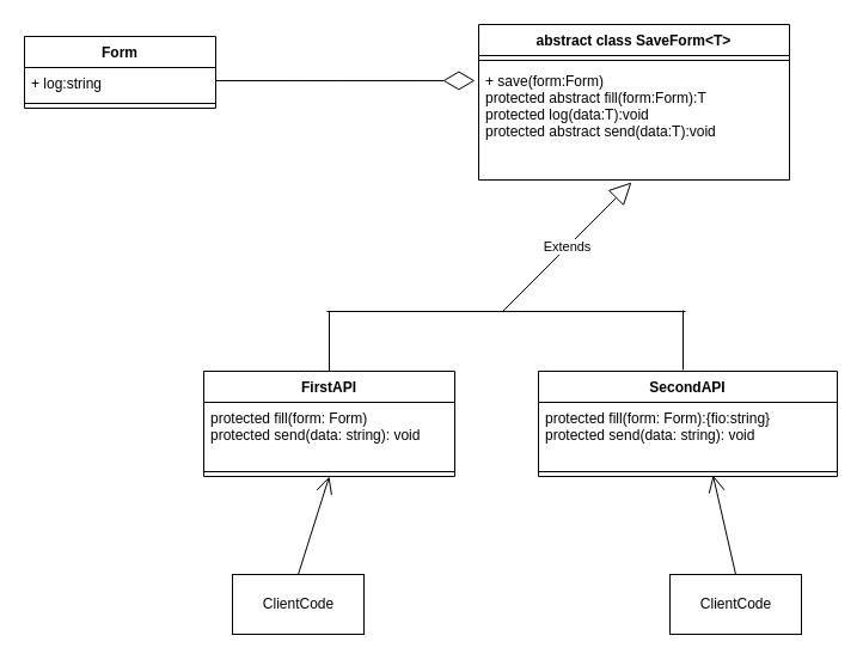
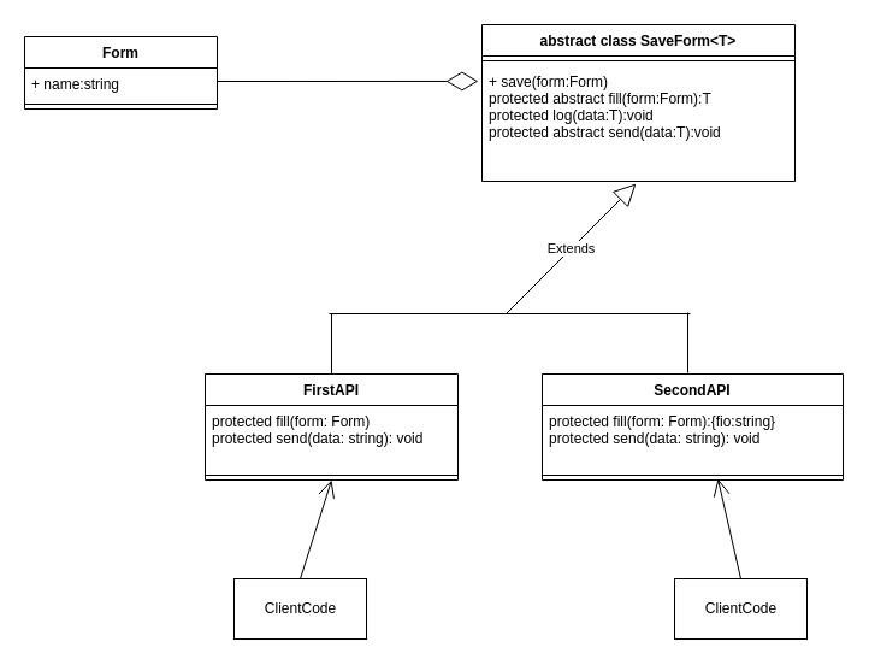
  <mxCell id="0" />
  <mxCell id="1" parent="0" />
  <mxCell id="2" value="Form" style="swimlane;fontStyle=1;align=center;verticalAlign=top;childLayout=stackLayout;horizontal=1;startSize=26;horizontalStack=0;resizeParent=1;resizeParentMax=0;resizeLast=0;collapsible=1;marginBottom=0;" vertex="1" parent="1"><mxGeometry x="20" y="30" width="160" height="60" as="geometry" /></mxCell>
- <mxCell id="3" value="+ log:string" style="text;strokeColor=none;fillColor=none;align=left;verticalAlign=top;spacingLeft=4;spacingRight=4;overflow=hidden;rotatable=0;points=[[0,0.5],[1,0.5]];portConstraint=eastwest;" vertex="1" parent="2"><mxGeometry y="26" width="160" height="26" as="geometry" /></mxCell>
+ <mxCell id="3" value="+ name:string" style="text;strokeColor=none;fillColor=none;align=left;verticalAlign=top;spacingLeft=4;spacingRight=4;overflow=hidden;rotatable=0;points=[[0,0.5],[1,0.5]];portConstraint=eastwest;" vertex="1" parent="2"><mxGeometry y="26" width="160" height="26" as="geometry" /></mxCell>
  <mxCell id="4" value="" style="line;strokeWidth=1;fillColor=none;align=left;verticalAlign=middle;spacingTop=-1;spacingLeft=3;spacingRight=3;rotatable=0;labelPosition=right;points=[];portConstraint=eastwest;strokeColor=inherit;" vertex="1" parent="2"><mxGeometry y="52" width="160" height="8" as="geometry" /></mxCell>
  <mxCell id="5" value="abstract class SaveForm&lt;T&gt;" style="swimlane;fontStyle=1;align=center;verticalAlign=top;childLayout=stackLayout;horizontal=1;startSize=26;horizontalStack=0;resizeParent=1;resizeParentMax=0;resizeLast=0;collapsible=1;marginBottom=0;" vertex="1" parent="1"><mxGeometry x="400" y="20" width="260" height="130" as="geometry" /></mxCell>
  <mxCell id="6" value="" style="line;strokeWidth=1;fillColor=none;align=left;verticalAlign=middle;spacingTop=-1;spacingLeft=3;spacingRight=3;rotatable=0;labelPosition=right;points=[];portConstraint=eastwest;strokeColor=inherit;" vertex="1" parent="5"><mxGeometry y="26" width="260" height="8" as="geometry" /></mxCell>
  <mxCell id="7" value="+ save(form:Form)&#10;protected abstract  fill(form:Form):T&#10; protected log(data:T):void&#10;protected abstract send(data:T):void" style="text;strokeColor=none;fillColor=none;align=left;verticalAlign=top;spacingLeft=4;spacingRight=4;overflow=hidden;rotatable=0;points=[[0,0.5],[1,0.5]];portConstraint=eastwest;" vertex="1" parent="5"><mxGeometry y="34" width="260" height="96" as="geometry" /></mxCell>
  <mxCell id="8" value="FirstAPI" style="swimlane;fontStyle=1;align=center;verticalAlign=top;childLayout=stackLayout;horizontal=1;startSize=26;horizontalStack=0;resizeParent=1;resizeParentMax=0;resizeLast=0;collapsible=1;marginBottom=0;" vertex="1" parent="1"><mxGeometry x="170" y="310" width="210" height="88" as="geometry" /></mxCell>
  <mxCell id="9" value="protected fill(form: Form) &#10;protected send(data: string): void" style="text;strokeColor=none;fillColor=none;align=left;verticalAlign=top;spacingLeft=4;spacingRight=4;overflow=hidden;rotatable=0;points=[[0,0.5],[1,0.5]];portConstraint=eastwest;" vertex="1" parent="8"><mxGeometry y="26" width="210" height="54" as="geometry" /></mxCell>
  <mxCell id="10" value="" style="line;strokeWidth=1;fillColor=none;align=left;verticalAlign=middle;spacingTop=-1;spacingLeft=3;spacingRight=3;rotatable=0;labelPosition=right;points=[];portConstraint=eastwest;strokeColor=inherit;" vertex="1" parent="8"><mxGeometry y="80" width="210" height="8" as="geometry" /></mxCell>
  <mxCell id="11" value="SecondAPI" style="swimlane;fontStyle=1;align=center;verticalAlign=top;childLayout=stackLayout;horizontal=1;startSize=26;horizontalStack=0;resizeParent=1;resizeParentMax=0;resizeLast=0;collapsible=1;marginBottom=0;" vertex="1" parent="1"><mxGeometry x="450" y="310" width="250" height="88" as="geometry" /></mxCell>
  <mxCell id="12" value=" protected fill(form: Form):{fio:string}&#10;protected send(data: string): void" style="text;strokeColor=none;fillColor=none;align=left;verticalAlign=top;spacingLeft=4;spacingRight=4;overflow=hidden;rotatable=0;points=[[0,0.5],[1,0.5]];portConstraint=eastwest;" vertex="1" parent="11"><mxGeometry y="26" width="250" height="54" as="geometry" /></mxCell>
  <mxCell id="13" value="" style="line;strokeWidth=1;fillColor=none;align=left;verticalAlign=middle;spacingTop=-1;spacingLeft=3;spacingRight=3;rotatable=0;labelPosition=right;points=[];portConstraint=eastwest;strokeColor=inherit;" vertex="1" parent="11"><mxGeometry y="80" width="250" height="8" as="geometry" /></mxCell>
  <mxCell id="14" value="" style="endArrow=none;html=1;rounded=0;exitX=0.5;exitY=0;exitDx=0;exitDy=0;" edge="1" parent="1" source="8"><mxGeometry width="50" height="50" relative="1" as="geometry"><mxPoint x="280" y="290" as="sourcePoint" /><mxPoint x="275" y="260" as="targetPoint" /></mxGeometry></mxCell>
  <mxCell id="15" value="" style="endArrow=none;html=1;rounded=0;exitX=0.5;exitY=0;exitDx=0;exitDy=0;" edge="1" parent="1"><mxGeometry width="50" height="50" relative="1" as="geometry"><mxPoint x="571" y="309" as="sourcePoint" /><mxPoint x="571" y="259" as="targetPoint" /></mxGeometry></mxCell>
  <mxCell id="16" value="" style="endArrow=none;html=1;rounded=0;" edge="1" parent="1"><mxGeometry width="50" height="50" relative="1" as="geometry"><mxPoint x="573" y="260" as="sourcePoint" /><mxPoint x="273" y="260" as="targetPoint" /></mxGeometry></mxCell>
  <mxCell id="17" value="Extends" style="endArrow=block;endSize=16;endFill=0;html=1;rounded=0;entryX=0.492;entryY=1.021;entryDx=0;entryDy=0;entryPerimeter=0;" edge="1" parent="1" target="7"><mxGeometry width="160" relative="1" as="geometry"><mxPoint x="420" y="260" as="sourcePoint" /><mxPoint x="420" y="270" as="targetPoint" /></mxGeometry></mxCell>
  <mxCell id="18" value="" style="endArrow=diamondThin;endFill=0;endSize=24;html=1;rounded=0;entryX=-0.012;entryY=0.135;entryDx=0;entryDy=0;entryPerimeter=0;" edge="1" parent="1" target="7"><mxGeometry width="160" relative="1" as="geometry"><mxPoint x="180" y="67" as="sourcePoint" /><mxPoint x="420" y="270" as="targetPoint" /></mxGeometry></mxCell>
  <mxCell id="19" value="ClientCode" style="html=1;" vertex="1" parent="1"><mxGeometry x="194" y="480" width="110" height="50" as="geometry" /></mxCell>
  <mxCell id="20" value="ClientCode" style="html=1;" vertex="1" parent="1"><mxGeometry x="560" y="480" width="110" height="50" as="geometry" /></mxCell>
  <mxCell id="21" value="" style="endArrow=open;endFill=1;endSize=12;html=1;rounded=0;exitX=0.5;exitY=0;exitDx=0;exitDy=0;entryX=0.5;entryY=1;entryDx=0;entryDy=0;" edge="1" parent="1" source="19" target="8"><mxGeometry width="160" relative="1" as="geometry"><mxPoint x="260" y="270" as="sourcePoint" /><mxPoint x="420" y="270" as="targetPoint" /></mxGeometry></mxCell>
  <mxCell id="22" value="" style="endArrow=open;endFill=1;endSize=12;html=1;rounded=0;exitX=0.5;exitY=0;exitDx=0;exitDy=0;entryX=0.584;entryY=0.875;entryDx=0;entryDy=0;entryPerimeter=0;" edge="1" parent="1" source="20" target="13"><mxGeometry width="160" relative="1" as="geometry"><mxPoint x="260" y="270" as="sourcePoint" /><mxPoint x="420" y="270" as="targetPoint" /></mxGeometry></mxCell>
